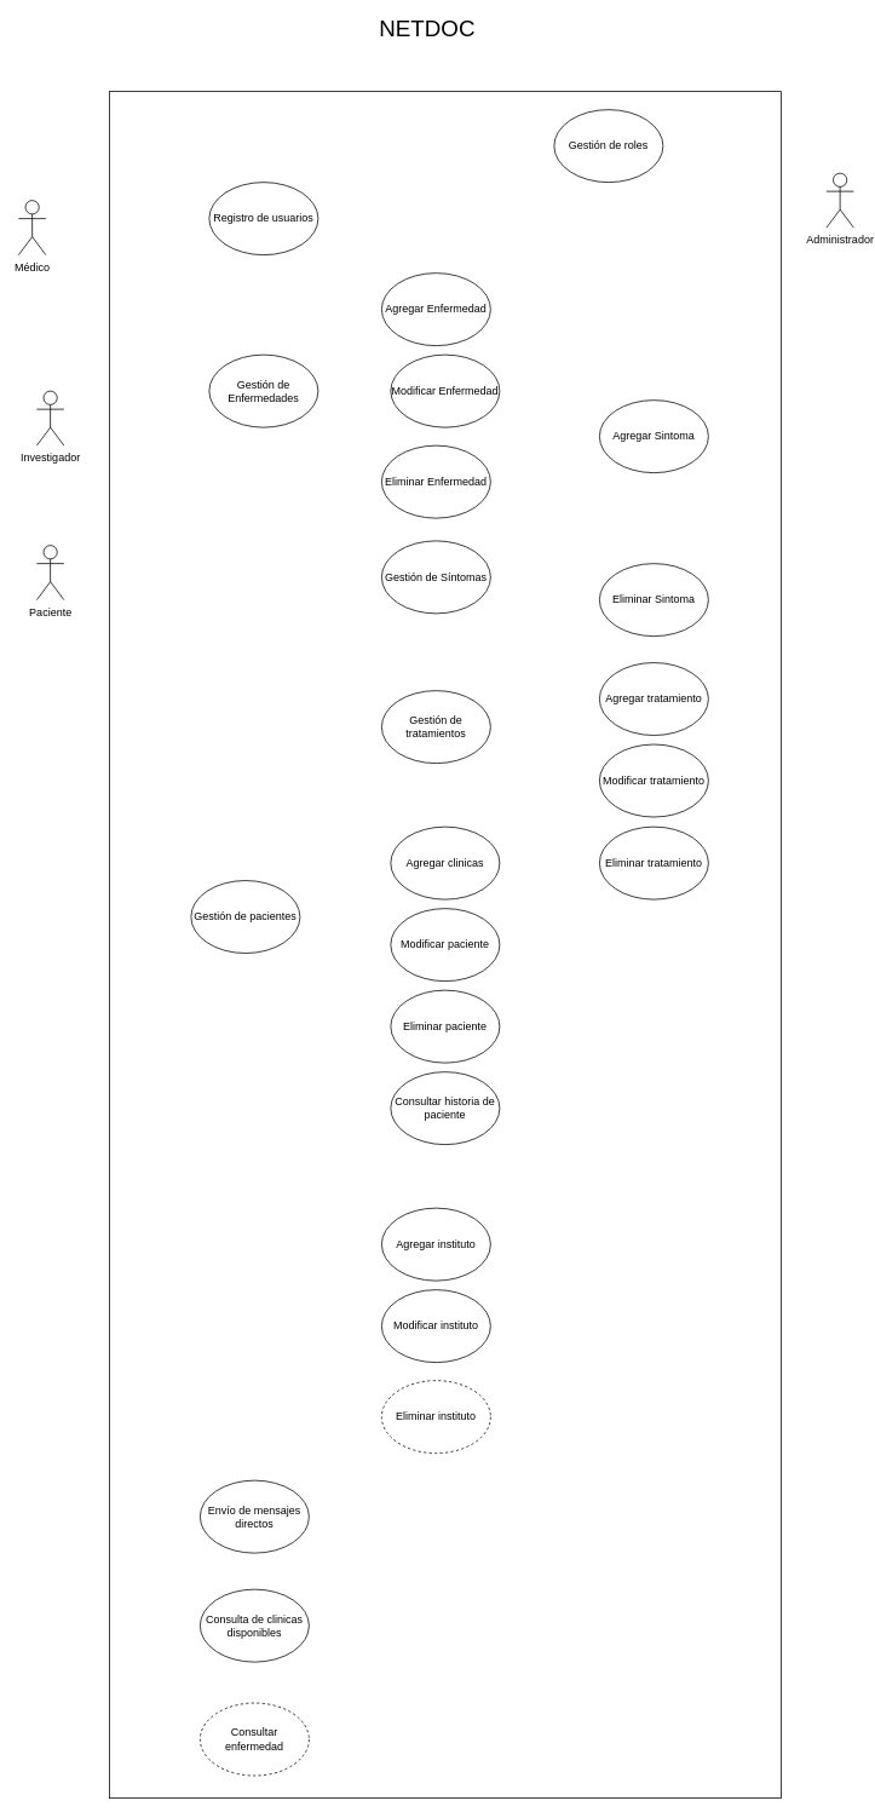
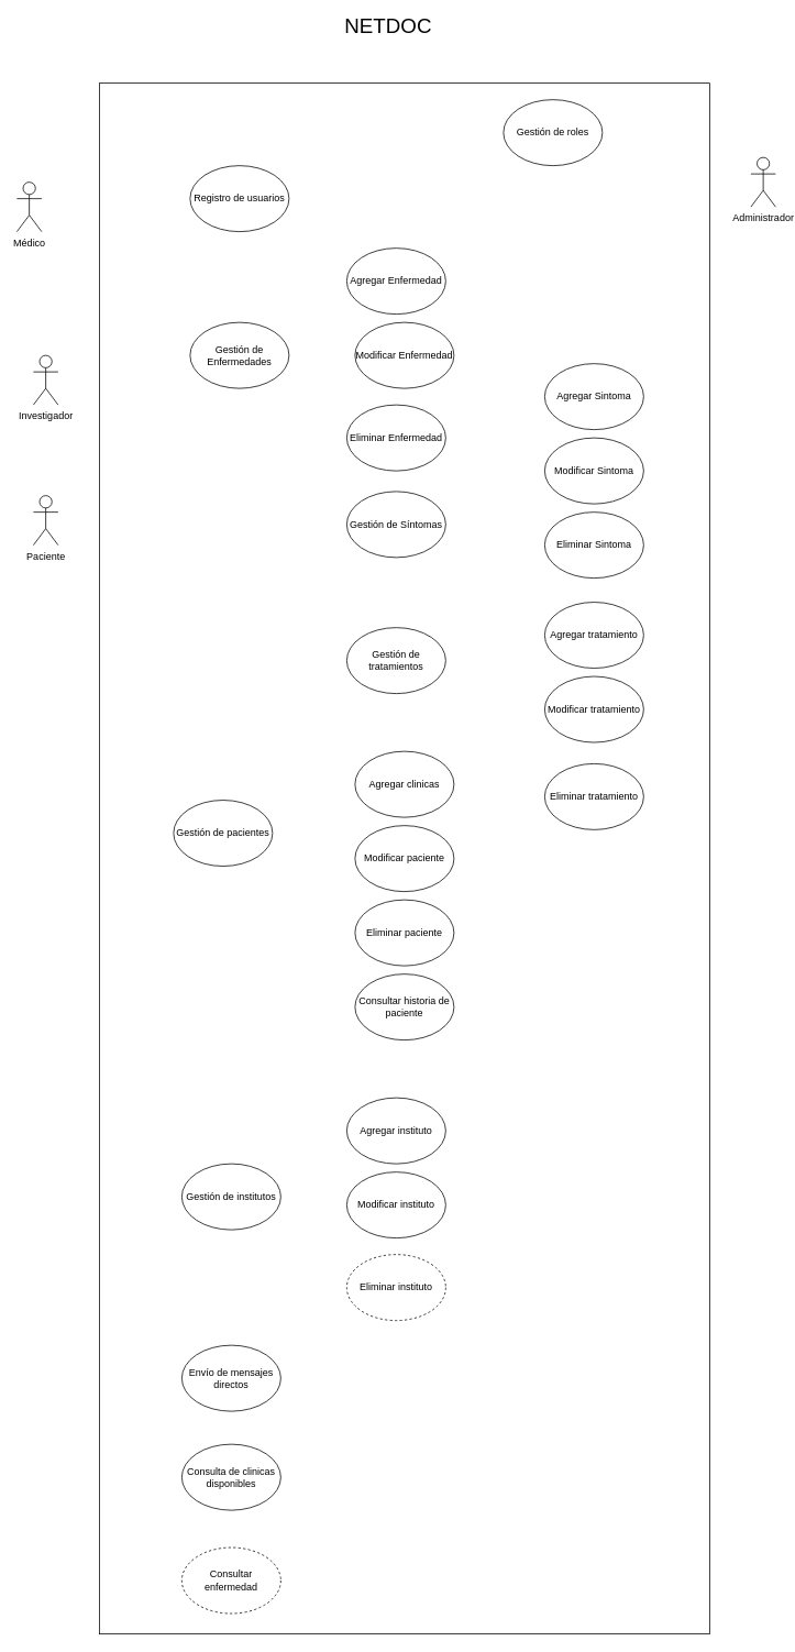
  <mxCell id="0" />
  <mxCell id="1" parent="0" />
  <mxCell id="2" value="" style="whiteSpace=wrap;html=1;" vertex="1" parent="1"><mxGeometry x="120" y="100" width="740" height="1880" as="geometry" /></mxCell>
  <mxCell id="3" value="&lt;font style=&quot;font-size: 25px&quot;&gt;NETDOC&lt;/font&gt;" style="text;html=1;align=center;verticalAlign=middle;resizable=0;points=[];autosize=1;" vertex="1" parent="1"><mxGeometry x="410" y="20" width="120" height="20" as="geometry" /></mxCell>
  <mxCell id="4" value="Administrador" style="shape=umlActor;verticalLabelPosition=bottom;labelBackgroundColor=#ffffff;verticalAlign=top;html=1;outlineConnect=0;" vertex="1" parent="1"><mxGeometry x="910" y="190" width="30" height="60" as="geometry" /></mxCell>
  <mxCell id="5" value="Médico" style="shape=umlActor;verticalLabelPosition=bottom;labelBackgroundColor=#ffffff;verticalAlign=top;html=1;outlineConnect=0;" vertex="1" parent="1"><mxGeometry x="20" y="220" width="30" height="60" as="geometry" /></mxCell>
  <mxCell id="6" value="Investigador" style="shape=umlActor;verticalLabelPosition=bottom;labelBackgroundColor=#ffffff;verticalAlign=top;html=1;outlineConnect=0;" vertex="1" parent="1"><mxGeometry x="40" y="430" width="30" height="60" as="geometry" /></mxCell>
  <mxCell id="7" value="Paciente" style="shape=umlActor;verticalLabelPosition=bottom;labelBackgroundColor=#ffffff;verticalAlign=top;html=1;outlineConnect=0;" vertex="1" parent="1"><mxGeometry x="40" y="600" width="30" height="60" as="geometry" /></mxCell>
  <mxCell id="8" value="Gestión de roles" style="ellipse;whiteSpace=wrap;html=1;" vertex="1" parent="1"><mxGeometry x="610" y="120" width="120" height="80" as="geometry" /></mxCell>
  <mxCell id="9" value="Gestión de Enfermedades" style="ellipse;whiteSpace=wrap;html=1;" vertex="1" parent="1"><mxGeometry x="230" y="390" width="120" height="80" as="geometry" /></mxCell>
  <mxCell id="10" value="Agregar Enfermedad" style="ellipse;whiteSpace=wrap;html=1;" vertex="1" parent="1"><mxGeometry x="420" y="300" width="120" height="80" as="geometry" /></mxCell>
  <mxCell id="11" value="Modificar Enfermedad" style="ellipse;whiteSpace=wrap;html=1;" vertex="1" parent="1"><mxGeometry x="430" y="390" width="120" height="80" as="geometry" /></mxCell>
  <mxCell id="12" value="Eliminar Enfermedad" style="ellipse;whiteSpace=wrap;html=1;" vertex="1" parent="1"><mxGeometry x="420" y="490" width="120" height="80" as="geometry" /></mxCell>
  <mxCell id="13" value="Gestión de Síntomas" style="ellipse;whiteSpace=wrap;html=1;" vertex="1" parent="1"><mxGeometry x="420" y="595" width="120" height="80" as="geometry" /></mxCell>
  <mxCell id="14" value="Agregar Sintoma" style="ellipse;whiteSpace=wrap;html=1;" vertex="1" parent="1"><mxGeometry x="660" y="440" width="120" height="80" as="geometry" /></mxCell>
+ <mxCell id="15" value="Modificar Sintoma" style="ellipse;whiteSpace=wrap;html=1;" vertex="1" parent="1"><mxGeometry x="660" y="530" width="120" height="80" as="geometry" /></mxCell>
  <mxCell id="16" value="Eliminar Sintoma" style="ellipse;whiteSpace=wrap;html=1;" vertex="1" parent="1"><mxGeometry x="660" y="620" width="120" height="80" as="geometry" /></mxCell>
  <mxCell id="17" value="Gestión de pacientes" style="ellipse;whiteSpace=wrap;html=1;" vertex="1" parent="1"><mxGeometry x="210" y="969.2" width="120" height="80" as="geometry" /></mxCell>
  <mxCell id="18" value="Agregar clinicas" style="ellipse;whiteSpace=wrap;html=1;" vertex="1" parent="1"><mxGeometry x="430" y="910" width="120" height="80" as="geometry" /></mxCell>
  <mxCell id="19" value="Eliminar paciente" style="ellipse;whiteSpace=wrap;html=1;" vertex="1" parent="1"><mxGeometry x="430" y="1090" width="120" height="80" as="geometry" /></mxCell>
  <mxCell id="20" value="Consultar historia de paciente" style="ellipse;whiteSpace=wrap;html=1;" vertex="1" parent="1"><mxGeometry x="430" y="1180" width="120" height="80" as="geometry" /></mxCell>
  <mxCell id="21" value="Registro de usuarios" style="ellipse;whiteSpace=wrap;html=1;" vertex="1" parent="1"><mxGeometry x="230" y="200" width="120" height="80" as="geometry" /></mxCell>
+ <mxCell id="22" value="Gestión de institutos" style="ellipse;whiteSpace=wrap;html=1;" vertex="1" parent="1"><mxGeometry x="220" y="1410" width="120" height="80" as="geometry" /></mxCell>
  <mxCell id="23" value="Agregar instituto" style="ellipse;whiteSpace=wrap;html=1;" vertex="1" parent="1"><mxGeometry x="420" y="1330" width="120" height="80" as="geometry" /></mxCell>
  <mxCell id="24" value="Modificar instituto" style="ellipse;whiteSpace=wrap;html=1;" vertex="1" parent="1"><mxGeometry x="420" y="1420" width="120" height="80" as="geometry" /></mxCell>
  <mxCell id="25" value="Eliminar instituto" style="ellipse;whiteSpace=wrap;html=1;dashed=1;" vertex="1" parent="1"><mxGeometry x="420" y="1520" width="120" height="80" as="geometry" /></mxCell>
  <mxCell id="26" value="Envío de mensajes directos" style="ellipse;whiteSpace=wrap;html=1;" vertex="1" parent="1"><mxGeometry x="220" y="1630" width="120" height="80" as="geometry" /></mxCell>
  <mxCell id="27" value="Consulta de clinicas disponibles" style="ellipse;whiteSpace=wrap;html=1;" vertex="1" parent="1"><mxGeometry x="220" y="1750" width="120" height="80" as="geometry" /></mxCell>
  <mxCell id="28" value="Consultar enfermedad" style="ellipse;whiteSpace=wrap;html=1;dashed=1;" vertex="1" parent="1"><mxGeometry x="220" y="1875.2" width="120" height="80" as="geometry" /></mxCell>
  <mxCell id="29" value="Gestión de tratamientos" style="ellipse;whiteSpace=wrap;html=1;" vertex="1" parent="1"><mxGeometry x="420" y="760" width="120" height="80" as="geometry" /></mxCell>
  <mxCell id="30" value="Agregar tratamiento" style="ellipse;whiteSpace=wrap;html=1;" vertex="1" parent="1"><mxGeometry x="660" y="729.2" width="120" height="80" as="geometry" /></mxCell>
  <mxCell id="31" value="Modificar tratamiento" style="ellipse;whiteSpace=wrap;html=1;" vertex="1" parent="1"><mxGeometry x="660" y="819.2" width="120" height="80" as="geometry" /></mxCell>
- <mxCell id="32" value="Eliminar tratamiento" style="ellipse;whiteSpace=wrap;html=1;" vertex="1" parent="1"><mxGeometry x="660" y="910" width="120" height="80" as="geometry" /></mxCell>
+ <mxCell id="32" value="Eliminar tratamiento" style="ellipse;whiteSpace=wrap;html=1;" vertex="1" parent="1"><mxGeometry x="660" y="925" width="120" height="80" as="geometry" /></mxCell>
  <mxCell id="33" value="Modificar paciente" style="ellipse;whiteSpace=wrap;html=1;" vertex="1" parent="1"><mxGeometry x="430" y="1000" width="120" height="80" as="geometry" /></mxCell>
